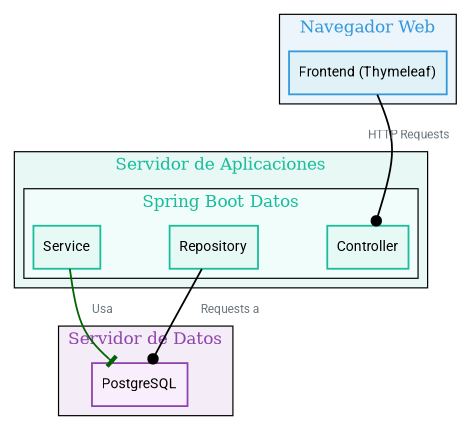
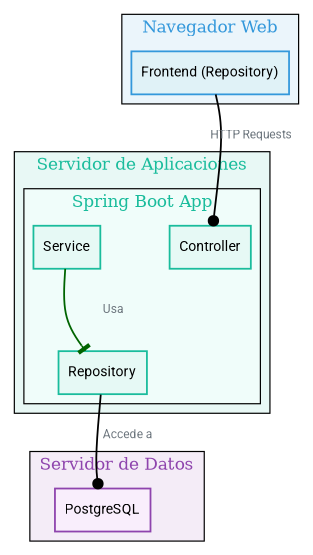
  digraph {
    nodesep=0.8
    rankdir=TB
    ranksep=0.8
    splines=curved
    node [color="#1ABC9C" fillcolor="#e6f9f5" fontname="Roboto, sans-serif" fontsize=12 penwidth=1.5 shape=box style=filled]
    edge [arrowhead=dot color=black fontcolor="#6c757d" fontname="Roboto, sans-serif" fontsize=10 penwidth=1.5]
-   n1 [color="#3498DB" fillcolor="#e0f2f7" label="Frontend (Thymeleaf)"]
+   n1 [color="#3498DB" fillcolor="#e0f2f7" label="Frontend (Repository)"]
    n2 [label=Controller]
    n3 [label=Service]
    n4 [label=Repository]
    n5 [color="#8E44AD" fillcolor="#f9eefc" label=PostgreSQL]
    subgraph cluster_1 {
      fillcolor="#ebf5fb"
      fontcolor="#3498DB"
      label="Navegador Web"
      style=filled
      n1
    }
    subgraph cluster_2 {
      fillcolor="#e8f8f5"
      fontcolor="#1ABC9C"
      label="Servidor de Aplicaciones"
      style=filled
      subgraph cluster_3 {
        fillcolor="#f0fdfa"
        fontcolor="#1ABC9C"
-       label="Spring Boot Datos"
+       label="Spring Boot App"
        style=filled
        n2
        n3
        n4
      }
    }
    subgraph cluster_4 {
      fillcolor="#f4ecf7"
      fontcolor="#8E44AD"
      label="Servidor de Datos"
      style=filled
      n5
    }
    n1 -> n2 [label="HTTP Requests"]
-   n3 -> n5 [arrowhead=tee color=darkgreen label=Usa]
-   n4 -> n5 [label="Requests a"]
+   n3 -> n4 [arrowhead=tee color=darkgreen label=Usa]
+   n4 -> n5 [label="Accede a"]
  }
